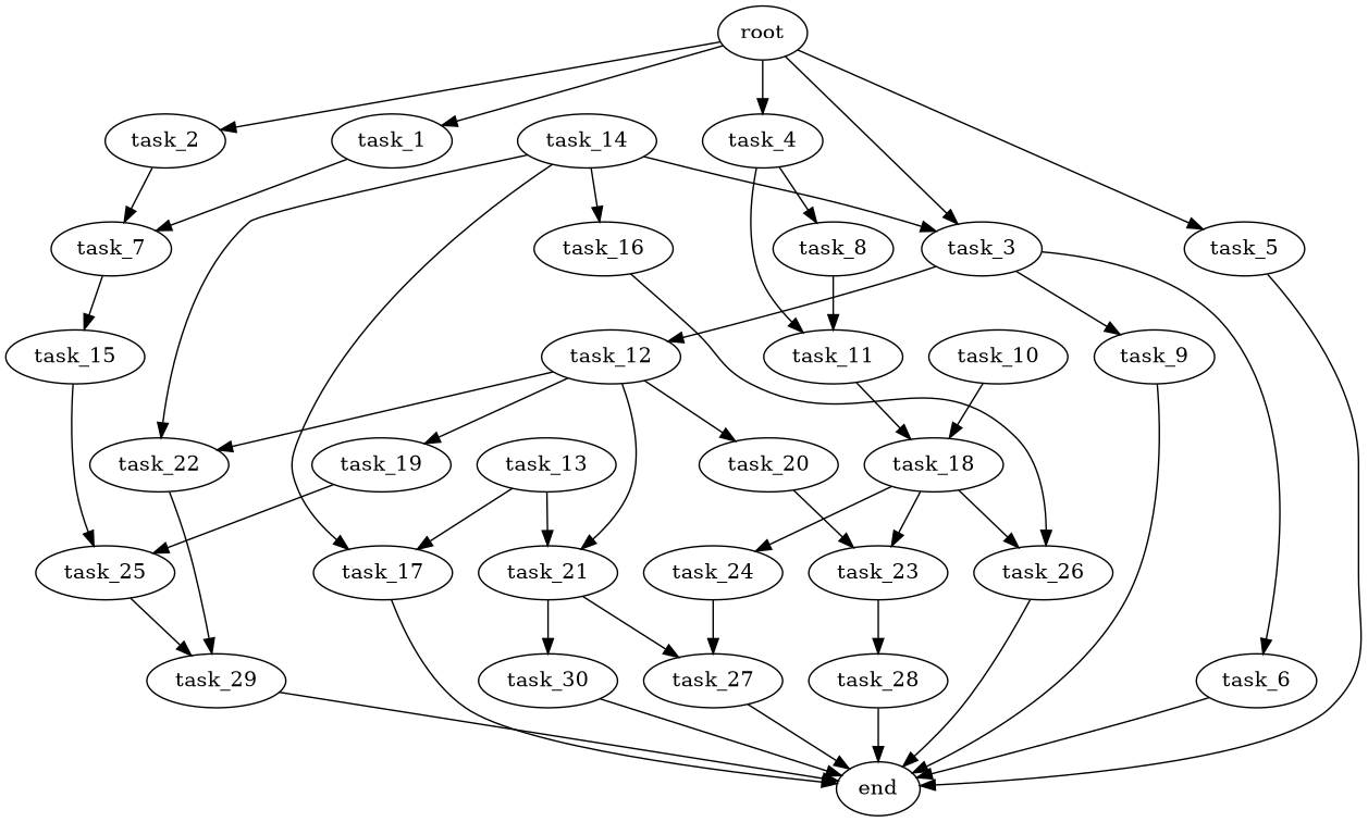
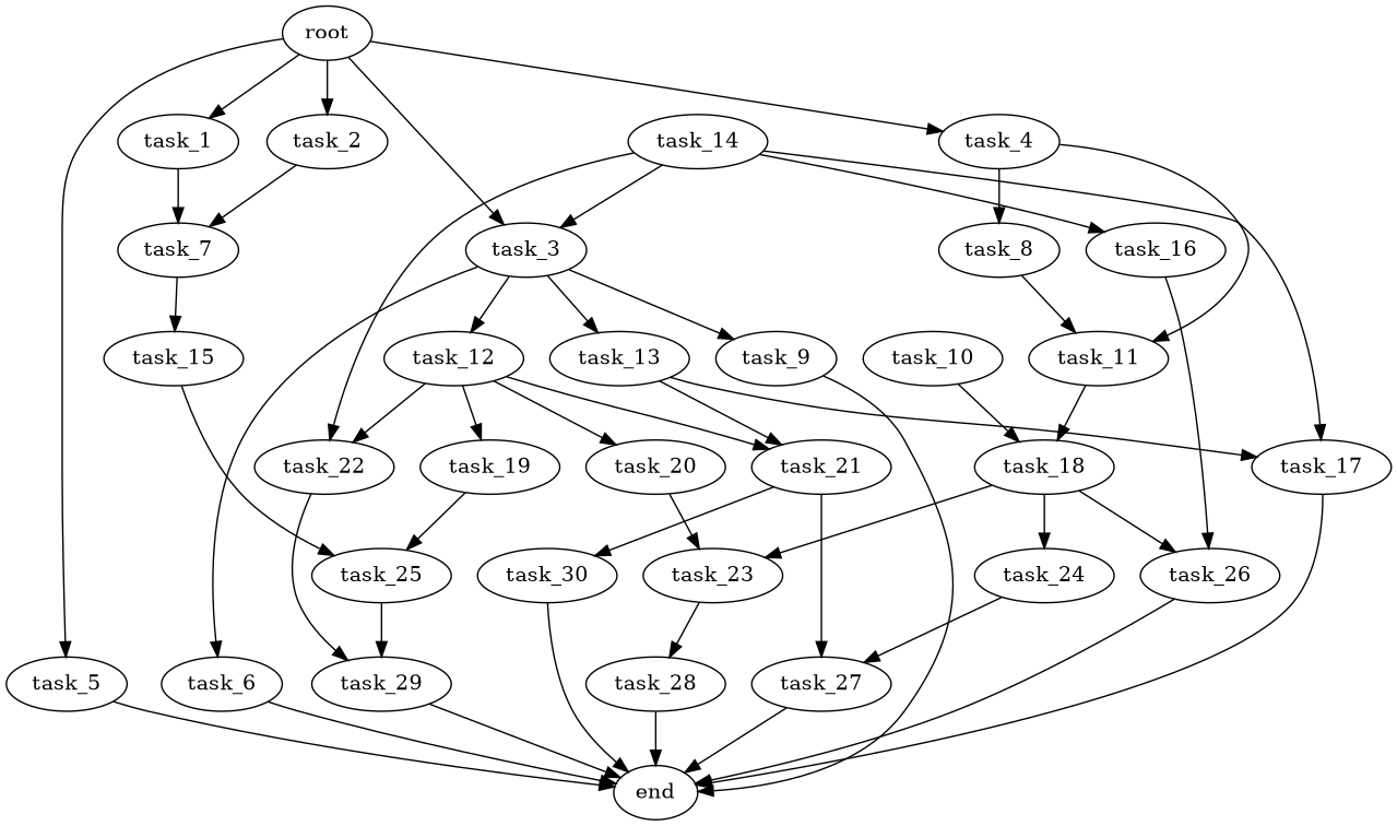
  digraph {
    root
    task_1
    task_2
    task_3
    task_4
    task_5
    task_7
    task_6
    task_9
    task_12
    task_13
    task_8
    task_11
    end
    task_15
    task_19
    task_20
    task_21
    task_22
    task_17
    task_14
    task_16
    task_10
    task_18
    task_25
    task_26
    task_23
    task_24
    task_27
    task_30
    task_29
    task_28
    root -> task_1
    root -> task_2
    root -> task_3
    root -> task_4
    root -> task_5
    task_1 -> task_7
    task_2 -> task_7
    task_3 -> task_6
    task_3 -> task_9
    task_3 -> task_12
+   task_3 -> task_13
    task_4 -> task_8
    task_4 -> task_11
    task_5 -> end
    task_7 -> task_15
    task_6 -> end
    task_9 -> end
    task_12 -> task_19
    task_12 -> task_20
    task_12 -> task_21
    task_12 -> task_22
    task_13 -> task_21
    task_13 -> task_17
    task_8 -> task_11
    task_11 -> task_18
    task_15 -> task_25
    task_19 -> task_25
    task_20 -> task_23
    task_21 -> task_27
    task_21 -> task_30
    task_22 -> task_29
    task_17 -> end
    task_14 -> task_3
    task_14 -> task_22
    task_14 -> task_17
    task_14 -> task_16
    task_16 -> task_26
    task_10 -> task_18
    task_18 -> task_26
    task_18 -> task_23
    task_18 -> task_24
    task_25 -> task_29
    task_26 -> end
    task_23 -> task_28
    task_24 -> task_27
    task_27 -> end
    task_30 -> end
    task_29 -> end
    task_28 -> end
  }
